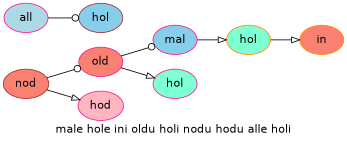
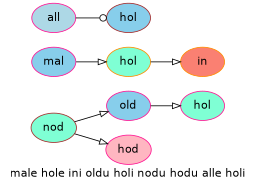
  digraph {
    fontname="DejaVu Sans"
    label="male hole ini oldu holi nodu hodu alle holi"
    rankdir=LR
    node [color=deeppink fillcolor=salmon fontname="DejaVu Sans" style=filled]
    edge [arrowhead=onormal fontname="DejaVu Sans"]
-   n1 [color=brown label=nod]
-   n2 [label=old]
+   n1 [color=brown fillcolor=aquamarine label=nod]
+   n2 [fillcolor=skyblue label=old]
    n3 [fillcolor=lightpink label=hod]
    n4 [fillcolor=skyblue label=mal]
    n5 [fillcolor=aquamarine label=hol]
    n6 [color=darkorange fillcolor=aquamarine label=hol]
    n7 [color=darkorange label=in]
    n8 [fillcolor=lightblue label=all]
    n9 [color=brown fillcolor=skyblue label=hol]
-   n1 -> n2 [arrowhead=odot]
+   n1 -> n2
    n1 -> n3
-   n2 -> n4 [arrowhead=odot]
    n2 -> n5
    n4 -> n6
    n6 -> n7
    n8 -> n9 [arrowhead=odot]
  }
